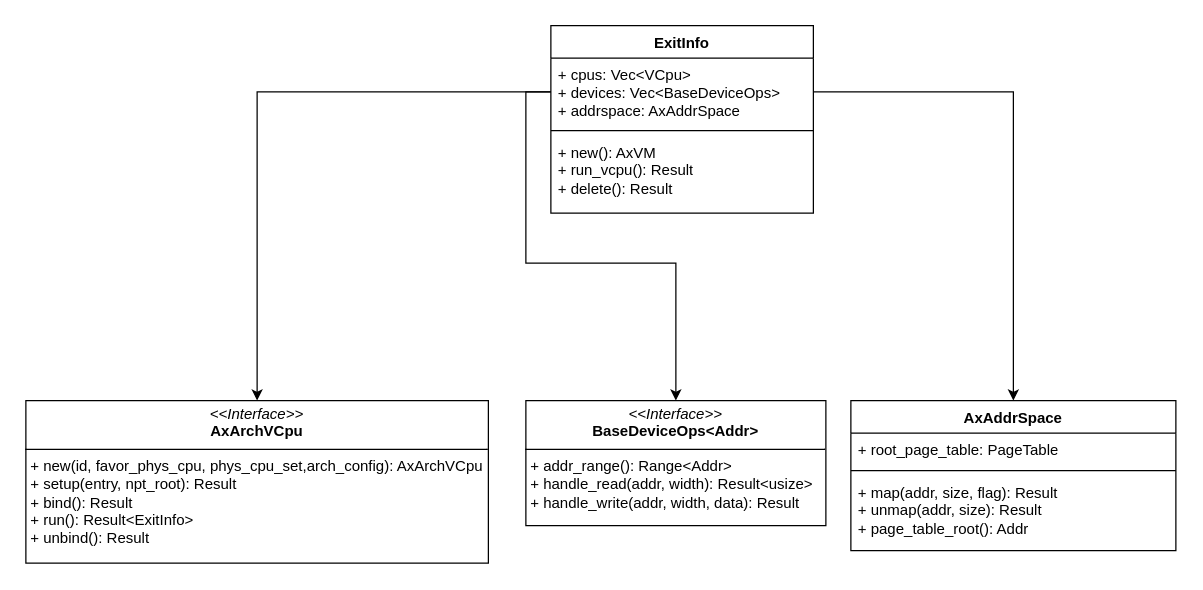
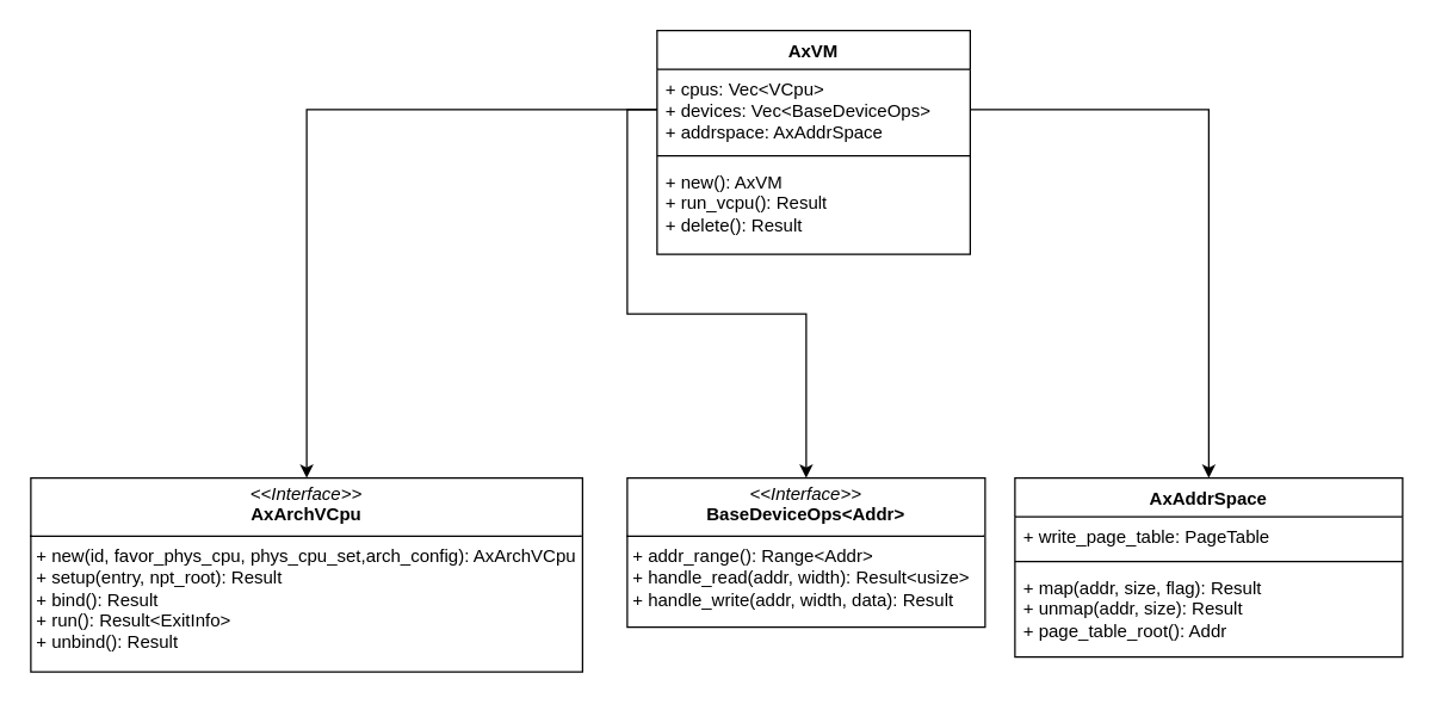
  <mxCell id="0" />
  <mxCell id="1" parent="0" />
  <mxCell id="2" value="&lt;p style=&quot;margin:0px;margin-top:4px;text-align:center;&quot;&gt;&lt;i&gt;&amp;lt;&amp;lt;Interface&amp;gt;&amp;gt;&lt;/i&gt;&lt;br&gt;&lt;b&gt;BaseDeviceOps&amp;lt;Addr&amp;gt;&lt;/b&gt;&lt;/p&gt;&lt;hr size=&quot;1&quot; style=&quot;border-style:solid;&quot;&gt;&lt;p style=&quot;margin:0px;margin-left:4px;&quot;&gt;+ addr_range(): Range&amp;lt;Addr&amp;gt;&lt;/p&gt;&lt;p style=&quot;margin:0px;margin-left:4px;&quot;&gt;+ handle_read(addr, width): Result&amp;lt;usize&amp;gt;&lt;/p&gt;&lt;p style=&quot;margin:0px;margin-left:4px;&quot;&gt;+ handle_write(addr, width, data): Result&lt;/p&gt;" style="verticalAlign=top;align=left;overflow=fill;html=1;whiteSpace=wrap;" vertex="1" parent="1"><mxGeometry x="420" y="320" width="240" height="100" as="geometry" /></mxCell>
  <mxCell id="3" value="&lt;p style=&quot;margin:0px;margin-top:4px;text-align:center;&quot;&gt;&lt;i&gt;&amp;lt;&amp;lt;Interface&amp;gt;&amp;gt;&lt;/i&gt;&lt;br&gt;&lt;b&gt;AxArchVCpu&lt;/b&gt;&lt;/p&gt;&lt;hr size=&quot;1&quot; style=&quot;border-style:solid;&quot;&gt;&lt;p style=&quot;margin:0px;margin-left:4px;&quot;&gt;+ new(id, favor_phys_cpu, phys_cpu_set,arch_config): AxArchVCpu&lt;br&gt;+ setup(entry, npt_root): Result&lt;/p&gt;&lt;p style=&quot;margin:0px;margin-left:4px;&quot;&gt;+ bind(): Result&lt;/p&gt;&lt;p style=&quot;margin:0px;margin-left:4px;&quot;&gt;+ run(): Result&amp;lt;ExitInfo&amp;gt;&lt;/p&gt;&lt;p style=&quot;margin:0px;margin-left:4px;&quot;&gt;+ unbind(): Result&lt;/p&gt;" style="verticalAlign=top;align=left;overflow=fill;html=1;whiteSpace=wrap;" vertex="1" parent="1"><mxGeometry x="20" y="320" width="370" height="130" as="geometry" /></mxCell>
  <mxCell id="4" value="AxAddrSpace" style="swimlane;fontStyle=1;align=center;verticalAlign=top;childLayout=stackLayout;horizontal=1;startSize=26;horizontalStack=0;resizeParent=1;resizeParentMax=0;resizeLast=0;collapsible=1;marginBottom=0;whiteSpace=wrap;html=1;" vertex="1" parent="1"><mxGeometry x="680" y="320" width="260" height="120" as="geometry" /></mxCell>
- <mxCell id="5" value="+ root_page_table: PageTable" style="text;strokeColor=none;fillColor=none;align=left;verticalAlign=top;spacingLeft=4;spacingRight=4;overflow=hidden;rotatable=0;points=[[0,0.5],[1,0.5]];portConstraint=eastwest;whiteSpace=wrap;html=1;" vertex="1" parent="4"><mxGeometry y="26" width="260" height="26" as="geometry" /></mxCell>
+ <mxCell id="5" value="+ write_page_table: PageTable" style="text;strokeColor=none;fillColor=none;align=left;verticalAlign=top;spacingLeft=4;spacingRight=4;overflow=hidden;rotatable=0;points=[[0,0.5],[1,0.5]];portConstraint=eastwest;whiteSpace=wrap;html=1;" vertex="1" parent="4"><mxGeometry y="26" width="260" height="26" as="geometry" /></mxCell>
  <mxCell id="6" value="" style="line;strokeWidth=1;fillColor=none;align=left;verticalAlign=middle;spacingTop=-1;spacingLeft=3;spacingRight=3;rotatable=0;labelPosition=right;points=[];portConstraint=eastwest;strokeColor=inherit;" vertex="1" parent="4"><mxGeometry y="52" width="260" height="8" as="geometry" /></mxCell>
  <mxCell id="7" value="+ map(addr, size, flag): Result&lt;div&gt;+ unmap(addr, size): Result&lt;/div&gt;&lt;div&gt;+ page_table_root(): Addr&lt;/div&gt;" style="text;strokeColor=none;fillColor=none;align=left;verticalAlign=top;spacingLeft=4;spacingRight=4;overflow=hidden;rotatable=0;points=[[0,0.5],[1,0.5]];portConstraint=eastwest;whiteSpace=wrap;html=1;" vertex="1" parent="4"><mxGeometry y="60" width="260" height="60" as="geometry" /></mxCell>
- <mxCell id="8" value="ExitInfo" style="swimlane;fontStyle=1;align=center;verticalAlign=top;childLayout=stackLayout;horizontal=1;startSize=26;horizontalStack=0;resizeParent=1;resizeParentMax=0;resizeLast=0;collapsible=1;marginBottom=0;whiteSpace=wrap;html=1;" vertex="1" parent="1"><mxGeometry x="440" y="20" width="210" height="150" as="geometry" /></mxCell>
+ <mxCell id="8" value="AxVM" style="swimlane;fontStyle=1;align=center;verticalAlign=top;childLayout=stackLayout;horizontal=1;startSize=26;horizontalStack=0;resizeParent=1;resizeParentMax=0;resizeLast=0;collapsible=1;marginBottom=0;whiteSpace=wrap;html=1;" vertex="1" parent="1"><mxGeometry x="440" y="20" width="210" height="150" as="geometry" /></mxCell>
  <mxCell id="9" value="+ cpus: Vec&amp;lt;VCpu&amp;gt;&lt;div&gt;+ devices: Vec&amp;lt;BaseDeviceOps&amp;gt;&lt;/div&gt;&lt;div&gt;+ addrspace: AxAddrSpace&lt;/div&gt;" style="text;strokeColor=none;fillColor=none;align=left;verticalAlign=top;spacingLeft=4;spacingRight=4;overflow=hidden;rotatable=0;points=[[0,0.5],[1,0.5]];portConstraint=eastwest;whiteSpace=wrap;html=1;" vertex="1" parent="8"><mxGeometry y="26" width="210" height="54" as="geometry" /></mxCell>
  <mxCell id="10" value="" style="line;strokeWidth=1;fillColor=none;align=left;verticalAlign=middle;spacingTop=-1;spacingLeft=3;spacingRight=3;rotatable=0;labelPosition=right;points=[];portConstraint=eastwest;strokeColor=inherit;" vertex="1" parent="8"><mxGeometry y="80" width="210" height="8" as="geometry" /></mxCell>
  <mxCell id="11" value="+ new(): AxVM&lt;div&gt;+ run_vcpu(): Result&lt;/div&gt;&lt;div&gt;+ delete(): Result&lt;/div&gt;" style="text;strokeColor=none;fillColor=none;align=left;verticalAlign=top;spacingLeft=4;spacingRight=4;overflow=hidden;rotatable=0;points=[[0,0.5],[1,0.5]];portConstraint=eastwest;whiteSpace=wrap;html=1;" vertex="1" parent="8"><mxGeometry y="88" width="210" height="62" as="geometry" /></mxCell>
  <mxCell id="12" style="edgeStyle=orthogonalEdgeStyle;rounded=0;orthogonalLoop=1;jettySize=auto;html=1;entryX=0.5;entryY=0;entryDx=0;entryDy=0;" edge="1" parent="1" source="9" target="3"><mxGeometry relative="1" as="geometry"><mxPoint x="270" y="160" as="targetPoint" /></mxGeometry></mxCell>
  <mxCell id="13" style="edgeStyle=orthogonalEdgeStyle;rounded=0;orthogonalLoop=1;jettySize=auto;html=1;" edge="1" parent="1" source="9" target="2"><mxGeometry relative="1" as="geometry" /></mxCell>
  <mxCell id="14" style="edgeStyle=orthogonalEdgeStyle;rounded=0;orthogonalLoop=1;jettySize=auto;html=1;exitX=1;exitY=0.5;exitDx=0;exitDy=0;entryX=0.5;entryY=0;entryDx=0;entryDy=0;" edge="1" parent="1" source="9" target="4"><mxGeometry relative="1" as="geometry" /></mxCell>
